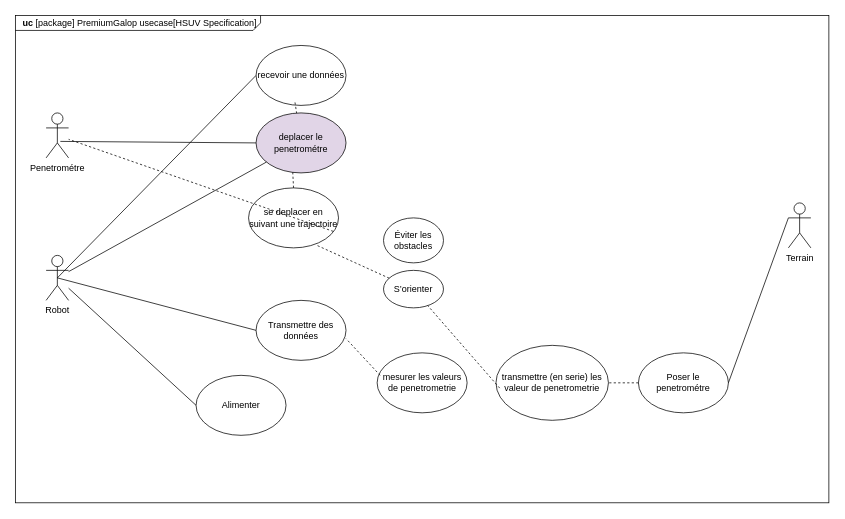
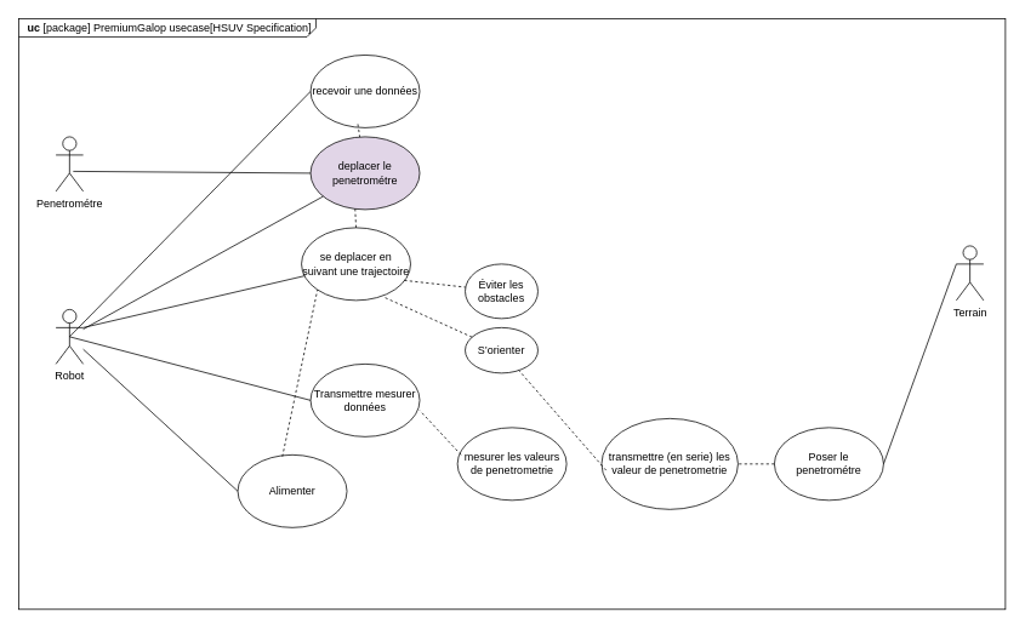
  <mxCell id="0" style=";html=1;" />
  <mxCell id="1" style=";html=1;" parent="0" />
  <mxCell id="2" value="&lt;p style=&quot;margin: 0px ; margin-top: 4px ; margin-left: 10px ; text-align: left&quot;&gt;&lt;b&gt;uc&lt;/b&gt; [package] PremiumGalop usecase[HSUV Specification]&lt;/p&gt;" style="html=1;strokeWidth=1;shape=mxgraph.sysml.package;html=1;overflow=fill;whiteSpace=wrap;fillColor=none;gradientColor=none;fontSize=12;align=center;labelX=327.64;" parent="1" vertex="1"><mxGeometry x="20" y="20" width="1085" height="650" as="geometry" /></mxCell>
  <mxCell id="3" value="deplacer le penetrométre" style="ellipse;whiteSpace=wrap;html=1;fillColor=#e1d5e7;" parent="1" vertex="1"><mxGeometry x="341" y="150" width="120" height="80" as="geometry" /></mxCell>
  <mxCell id="4" value="Penetrométre" style="shape=umlActor;verticalLabelPosition=bottom;verticalAlign=top;html=1;" parent="1" vertex="1"><mxGeometry x="61" y="150" width="30" height="60" as="geometry" /></mxCell>
  <mxCell id="5" value="mesurer les valeurs de penetrometrie" style="ellipse;whiteSpace=wrap;html=1;" parent="1" vertex="1"><mxGeometry x="502.5" y="470" width="120" height="80" as="geometry" /></mxCell>
  <mxCell id="6" value="transmettre (en serie) les valeur de penetrometrie" style="ellipse;whiteSpace=wrap;html=1;" parent="1" vertex="1"><mxGeometry x="661" y="460" width="150" height="100" as="geometry" /></mxCell>
  <mxCell id="7" value="Alimenter" style="ellipse;whiteSpace=wrap;html=1;" parent="1" vertex="1"><mxGeometry x="261" y="500" width="120" height="80" as="geometry" /></mxCell>
  <mxCell id="8" value="Robot" style="shape=umlActor;verticalLabelPosition=bottom;verticalAlign=top;html=1;outlineConnect=0;" parent="1" vertex="1"><mxGeometry x="61" y="340" width="30" height="60" as="geometry" /></mxCell>
  <mxCell id="9" value="Terrain" style="shape=umlActor;verticalLabelPosition=bottom;verticalAlign=top;html=1;outlineConnect=0;" parent="1" vertex="1"><mxGeometry x="1051" y="270" width="30" height="60" as="geometry" /></mxCell>
  <mxCell id="10" value="se deplacer en suivant une trajectoire" style="ellipse;whiteSpace=wrap;html=1;" vertex="1" parent="1"><mxGeometry x="331" y="250" width="120" height="80" as="geometry" /></mxCell>
  <mxCell id="11" value="recevoir une données" style="ellipse;whiteSpace=wrap;html=1;" vertex="1" parent="1"><mxGeometry x="341" y="60" width="120" height="80" as="geometry" /></mxCell>
  <mxCell id="12" value="S’orienter" style="ellipse;whiteSpace=wrap;html=1;" vertex="1" parent="1"><mxGeometry x="511" y="360" width="80" height="50" as="geometry" /></mxCell>
- <mxCell id="13" value="Transmettre des données" style="ellipse;whiteSpace=wrap;html=1;" vertex="1" parent="1"><mxGeometry x="341" y="400" width="120" height="80" as="geometry" /></mxCell>
+ <mxCell id="13" value="Transmettre mesurer données" style="ellipse;whiteSpace=wrap;html=1;" vertex="1" parent="1"><mxGeometry x="341" y="400" width="120" height="80" as="geometry" /></mxCell>
  <mxCell id="14" value="Éviter les obstacles" style="ellipse;whiteSpace=wrap;html=1;" vertex="1" parent="1"><mxGeometry x="511" y="290" width="80" height="60" as="geometry" /></mxCell>
  <mxCell id="15" value="" style="endArrow=none;html=1;rounded=0;exitX=0.633;exitY=0.633;exitDx=0;exitDy=0;exitPerimeter=0;entryX=0;entryY=0.5;entryDx=0;entryDy=0;" edge="1" parent="1" source="4" target="3"><mxGeometry width="50" height="50" relative="1" as="geometry"><mxPoint x="521" y="350" as="sourcePoint" /><mxPoint x="571" y="300" as="targetPoint" /></mxGeometry></mxCell>
  <mxCell id="16" value="" style="endArrow=none;html=1;rounded=0;entryX=0;entryY=0.5;entryDx=0;entryDy=0;" edge="1" parent="1" source="8" target="7"><mxGeometry width="50" height="50" relative="1" as="geometry"><mxPoint x="521" y="350" as="sourcePoint" /><mxPoint x="571" y="300" as="targetPoint" /></mxGeometry></mxCell>
+ <mxCell id="17" value="" style="endArrow=none;html=1;rounded=0;exitX=1;exitY=0.333;exitDx=0;exitDy=0;exitPerimeter=0;" edge="1" parent="1" source="8" target="10"><mxGeometry width="50" height="50" relative="1" as="geometry"><mxPoint x="521" y="350" as="sourcePoint" /><mxPoint x="571" y="300" as="targetPoint" /></mxGeometry></mxCell>
  <mxCell id="18" value="Poser le penetrométre" style="ellipse;whiteSpace=wrap;html=1;" vertex="1" parent="1"><mxGeometry x="851" y="470" width="120" height="80" as="geometry" /></mxCell>
  <mxCell id="19" value="" style="endArrow=none;html=1;rounded=0;exitX=0;exitY=0.5;exitDx=0;exitDy=0;entryX=0.5;entryY=0.5;entryDx=0;entryDy=0;entryPerimeter=0;" edge="1" parent="1" source="13" target="8"><mxGeometry width="50" height="50" relative="1" as="geometry"><mxPoint x="521" y="350" as="sourcePoint" /><mxPoint x="571" y="300" as="targetPoint" /></mxGeometry></mxCell>
- <mxCell id="20" value="" style="endArrow=none;dashed=1;html=1;rounded=0;exitX=0.942;exitY=0.725;exitDx=0;exitDy=0;exitPerimeter=0;" edge="1" parent="1" source="10" target="4"><mxGeometry width="50" height="50" relative="1" as="geometry"><mxPoint x="521" y="350" as="sourcePoint" /><mxPoint x="571" y="300" as="targetPoint" /></mxGeometry></mxCell>
+ <mxCell id="20" value="" style="endArrow=none;dashed=1;html=1;rounded=0;exitX=0.942;exitY=0.725;exitDx=0;exitDy=0;exitPerimeter=0;" edge="1" parent="1" source="10" target="14"><mxGeometry width="50" height="50" relative="1" as="geometry"><mxPoint x="521" y="350" as="sourcePoint" /><mxPoint x="571" y="300" as="targetPoint" /></mxGeometry></mxCell>
  <mxCell id="21" value="" style="endArrow=none;dashed=1;html=1;rounded=0;exitX=0.767;exitY=0.963;exitDx=0;exitDy=0;exitPerimeter=0;" edge="1" parent="1" source="10" target="12"><mxGeometry width="50" height="50" relative="1" as="geometry"><mxPoint x="521" y="350" as="sourcePoint" /><mxPoint x="571" y="300" as="targetPoint" /></mxGeometry></mxCell>
  <mxCell id="22" value="" style="endArrow=none;dashed=1;html=1;rounded=0;exitX=0.408;exitY=0.988;exitDx=0;exitDy=0;exitPerimeter=0;entryX=0.5;entryY=0;entryDx=0;entryDy=0;" edge="1" parent="1" source="3" target="10"><mxGeometry width="50" height="50" relative="1" as="geometry"><mxPoint x="521" y="350" as="sourcePoint" /><mxPoint x="571" y="300" as="targetPoint" /></mxGeometry></mxCell>
  <mxCell id="23" value="" style="endArrow=none;html=1;rounded=0;exitX=1;exitY=0.5;exitDx=0;exitDy=0;entryX=0;entryY=0.333;entryDx=0;entryDy=0;entryPerimeter=0;" edge="1" parent="1" source="18" target="9"><mxGeometry width="50" height="50" relative="1" as="geometry"><mxPoint x="521" y="350" as="sourcePoint" /><mxPoint x="571" y="300" as="targetPoint" /></mxGeometry></mxCell>
  <mxCell id="24" value="" style="endArrow=none;dashed=1;html=1;rounded=0;exitX=0.033;exitY=0.375;exitDx=0;exitDy=0;exitPerimeter=0;entryX=1;entryY=0.638;entryDx=0;entryDy=0;entryPerimeter=0;" edge="1" parent="1" source="5" target="13"><mxGeometry width="50" height="50" relative="1" as="geometry"><mxPoint x="521" y="350" as="sourcePoint" /><mxPoint x="571" y="300" as="targetPoint" /></mxGeometry></mxCell>
  <mxCell id="25" value="" style="endArrow=none;dashed=1;html=1;rounded=0;exitX=0.033;exitY=0.57;exitDx=0;exitDy=0;exitPerimeter=0;" edge="1" parent="1" source="6" target="12"><mxGeometry width="50" height="50" relative="1" as="geometry"><mxPoint x="521" y="350" as="sourcePoint" /><mxPoint x="571" y="300" as="targetPoint" /></mxGeometry></mxCell>
  <mxCell id="26" value="" style="endArrow=none;dashed=1;html=1;rounded=0;exitX=0;exitY=0.5;exitDx=0;exitDy=0;" edge="1" parent="1" source="18" target="6"><mxGeometry width="50" height="50" relative="1" as="geometry"><mxPoint x="521" y="350" as="sourcePoint" /><mxPoint x="571" y="300" as="targetPoint" /></mxGeometry></mxCell>
+ <mxCell id="27" value="" style="endArrow=none;dashed=1;html=1;rounded=0;exitX=0.408;exitY=0.025;exitDx=0;exitDy=0;exitPerimeter=0;entryX=0;entryY=1;entryDx=0;entryDy=0;" edge="1" parent="1" source="7" target="10"><mxGeometry width="50" height="50" relative="1" as="geometry"><mxPoint x="521" y="350" as="sourcePoint" /><mxPoint x="571" y="300" as="targetPoint" /></mxGeometry></mxCell>
  <mxCell id="28" value="" style="endArrow=none;html=1;rounded=0;" edge="1" parent="1" source="8" target="3"><mxGeometry width="50" height="50" relative="1" as="geometry"><mxPoint x="521" y="350" as="sourcePoint" /><mxPoint x="571" y="300" as="targetPoint" /></mxGeometry></mxCell>
  <mxCell id="29" value="" style="endArrow=none;html=1;rounded=0;exitX=0.5;exitY=0.5;exitDx=0;exitDy=0;exitPerimeter=0;entryX=0;entryY=0.5;entryDx=0;entryDy=0;" edge="1" parent="1" source="8" target="11"><mxGeometry width="50" height="50" relative="1" as="geometry"><mxPoint x="521" y="350" as="sourcePoint" /><mxPoint x="571" y="300" as="targetPoint" /></mxGeometry></mxCell>
  <mxCell id="30" value="" style="endArrow=none;dashed=1;html=1;rounded=0;exitX=0.433;exitY=0.95;exitDx=0;exitDy=0;exitPerimeter=0;" edge="1" parent="1" source="11" target="3"><mxGeometry width="50" height="50" relative="1" as="geometry"><mxPoint x="521" y="350" as="sourcePoint" /><mxPoint x="571" y="300" as="targetPoint" /></mxGeometry></mxCell>
